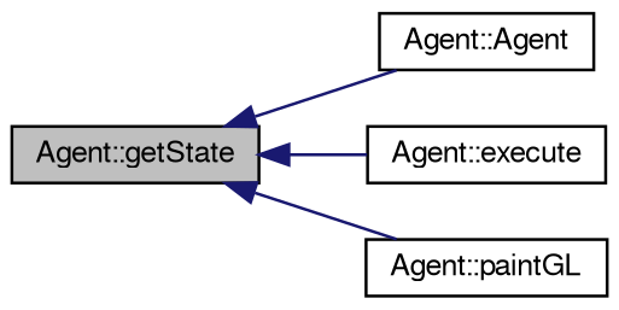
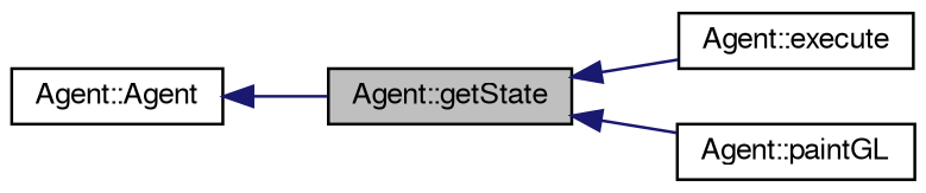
  digraph {
    rankdir=LR
    node [color=black fillcolor=white fontname=FreeSans fontsize=10 shape=record style=filled]
    edge [color=midnightblue dir=back fontname=FreeSans fontsize=10 labelfontname=FreeSans labelfontsize=10 style=solid]
    n1 [fillcolor=grey75 fontcolor=black height=0.2 label="Agent::getState" width=0.4]
    n2 [height=0.2 label="Agent::Agent" width=0.4]
    n3 [height=0.2 label="Agent::execute" width=0.4]
    n4 [height=0.2 label="Agent::paintGL" width=0.4]
-   n1 -> n2
+   n2 -> n1
    n1 -> n3
    n1 -> n4
  }
